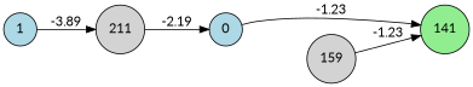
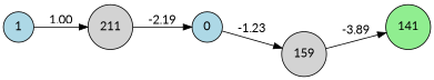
  digraph {
    fontname=Lato
    rankdir=LR
    node [fillcolor=lightblue fontname=Lato shape=circle style=filled]
    edge [fontname=Lato]
    n1 [label=0]
    n2 [fillcolor=lightgreen label=141]
    n3 [label=1]
    n4 [fillcolor=lightgray label=211]
    n5 [fillcolor=lightgray label=159]
-   n1 -> n2 [label=-1.23]
-   n3 -> n4 [label=-3.89]
+   n1 -> n5 [label=-1.23]
+   n3 -> n4 [label=1.00]
    n4 -> n1 [label=-2.19]
-   n5 -> n2 [label=-1.23]
+   n5 -> n2 [label=-3.89]
  }
